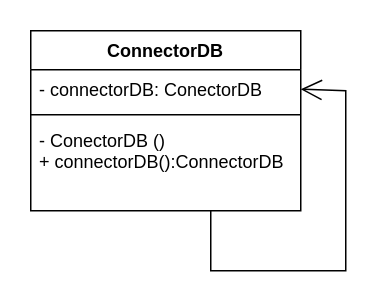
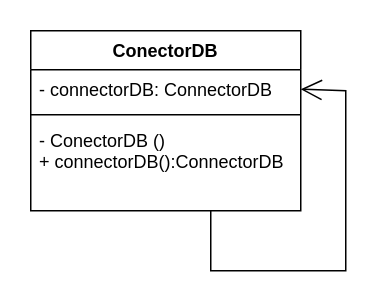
  <mxCell id="0" />
  <mxCell id="1" parent="0" />
- <mxCell id="2" value="ConnectorDB" style="swimlane;fontStyle=1;align=center;verticalAlign=top;childLayout=stackLayout;horizontal=1;startSize=26;horizontalStack=0;resizeParent=1;resizeParentMax=0;resizeLast=0;collapsible=1;marginBottom=0;whiteSpace=wrap;html=1;" vertex="1" parent="1"><mxGeometry x="20" y="20" width="180" height="120" as="geometry" /></mxCell>
- <mxCell id="3" value="- connectorDB: ConectorDB" style="text;strokeColor=none;fillColor=none;align=left;verticalAlign=top;spacingLeft=4;spacingRight=4;overflow=hidden;rotatable=0;points=[[0,0.5],[1,0.5]];portConstraint=eastwest;whiteSpace=wrap;html=1;" vertex="1" parent="2"><mxGeometry y="26" width="180" height="26" as="geometry" /></mxCell>
+ <mxCell id="2" value="ConectorDB" style="swimlane;fontStyle=1;align=center;verticalAlign=top;childLayout=stackLayout;horizontal=1;startSize=26;horizontalStack=0;resizeParent=1;resizeParentMax=0;resizeLast=0;collapsible=1;marginBottom=0;whiteSpace=wrap;html=1;" vertex="1" parent="1"><mxGeometry x="20" y="20" width="180" height="120" as="geometry" /></mxCell>
+ <mxCell id="3" value="- connectorDB: ConnectorDB" style="text;strokeColor=none;fillColor=none;align=left;verticalAlign=top;spacingLeft=4;spacingRight=4;overflow=hidden;rotatable=0;points=[[0,0.5],[1,0.5]];portConstraint=eastwest;whiteSpace=wrap;html=1;" vertex="1" parent="2"><mxGeometry y="26" width="180" height="26" as="geometry" /></mxCell>
  <mxCell id="4" value="" style="line;strokeWidth=1;fillColor=none;align=left;verticalAlign=middle;spacingTop=-1;spacingLeft=3;spacingRight=3;rotatable=0;labelPosition=right;points=[];portConstraint=eastwest;strokeColor=inherit;" vertex="1" parent="2"><mxGeometry y="52" width="180" height="8" as="geometry" /></mxCell>
  <mxCell id="5" value="" style="endArrow=open;endFill=1;endSize=12;html=1;rounded=0;entryX=1;entryY=0.5;entryDx=0;entryDy=0;" edge="1" parent="2" target="3"><mxGeometry width="160" relative="1" as="geometry"><mxPoint x="120" y="120" as="sourcePoint" /><mxPoint x="210" y="-10" as="targetPoint" /><Array as="points"><mxPoint x="120" y="160" /><mxPoint x="210" y="160" /><mxPoint x="210" y="40" /></Array></mxGeometry></mxCell>
  <mxCell id="6" value="- ConectorDB ()&lt;div&gt;+ connectorDB():ConnectorDB&lt;/div&gt;" style="text;strokeColor=none;fillColor=none;align=left;verticalAlign=top;spacingLeft=4;spacingRight=4;overflow=hidden;rotatable=0;points=[[0,0.5],[1,0.5]];portConstraint=eastwest;whiteSpace=wrap;html=1;" vertex="1" parent="2"><mxGeometry y="60" width="180" height="60" as="geometry" /></mxCell>
